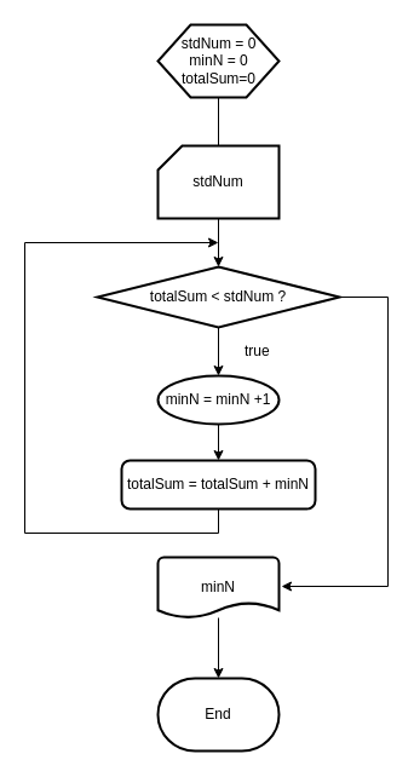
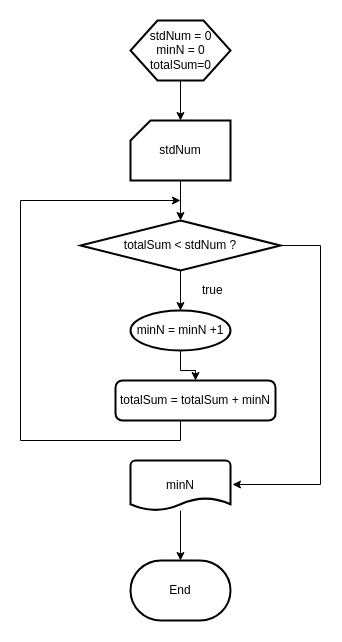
  <mxCell id="0" />
  <mxCell id="1" parent="0" />
  <mxCell id="2" value="End" style="strokeWidth=2;html=1;shape=mxgraph.flowchart.terminator;whiteSpace=wrap;" vertex="1" parent="1"><mxGeometry x="130" y="560" width="100" height="60" as="geometry" /></mxCell>
- <mxCell id="3" value="" style="edgeStyle=orthogonalEdgeStyle;rounded=0;orthogonalLoop=1;jettySize=auto;html=1;fontColor=#000000;endArrow=none;" edge="1" parent="1" source="4" target="6"><mxGeometry relative="1" as="geometry" /></mxCell>
+ <mxCell id="3" value="" style="edgeStyle=orthogonalEdgeStyle;rounded=0;orthogonalLoop=1;jettySize=auto;html=1;fontColor=#000000;" edge="1" parent="1" source="4" target="6"><mxGeometry relative="1" as="geometry" /></mxCell>
  <mxCell id="4" value="stdNum = 0&lt;br&gt;minN = 0&lt;br&gt;totalSum=0" style="verticalLabelPosition=middle;verticalAlign=middle;html=1;strokeWidth=2;shape=hexagon;perimeter=hexagonPerimeter2;arcSize=6;size=0.27;labelPosition=center;align=center;" vertex="1" parent="1"><mxGeometry x="130" y="20" width="100" height="60" as="geometry" /></mxCell>
  <mxCell id="5" value="" style="edgeStyle=orthogonalEdgeStyle;rounded=0;orthogonalLoop=1;jettySize=auto;html=1;fontColor=#000000;" edge="1" parent="1" source="6" target="9"><mxGeometry relative="1" as="geometry" /></mxCell>
  <mxCell id="6" value="stdNum" style="verticalLabelPosition=middle;verticalAlign=middle;html=1;strokeWidth=2;shape=card;whiteSpace=wrap;size=20;arcSize=12;labelPosition=center;align=center;fontColor=#000000;textDirection=ltr;" vertex="1" parent="1"><mxGeometry x="130" y="120" width="100" height="60" as="geometry" /></mxCell>
  <mxCell id="7" value="" style="edgeStyle=orthogonalEdgeStyle;rounded=0;orthogonalLoop=1;jettySize=auto;html=1;fontColor=#000000;" edge="1" parent="1" source="9" target="11"><mxGeometry relative="1" as="geometry"><mxPoint x="190" y="340" as="targetPoint" /></mxGeometry></mxCell>
  <mxCell id="8" value="" style="edgeStyle=orthogonalEdgeStyle;rounded=0;orthogonalLoop=1;jettySize=auto;html=1;fontColor=#000000;entryX=1.02;entryY=0.48;entryDx=0;entryDy=0;entryPerimeter=0;" edge="1" parent="1" source="9" target="16"><mxGeometry relative="1" as="geometry"><mxPoint x="300" y="470" as="targetPoint" /><Array as="points"><mxPoint x="320" y="245" /><mxPoint x="320" y="484" /></Array></mxGeometry></mxCell>
  <mxCell id="9" value="totalSum &amp;lt; stdNum ?" style="strokeWidth=2;html=1;shape=mxgraph.flowchart.decision;whiteSpace=wrap;fontColor=#000000;" vertex="1" parent="1"><mxGeometry x="80" y="220" width="200" height="50" as="geometry" /></mxCell>
  <mxCell id="10" value="" style="edgeStyle=orthogonalEdgeStyle;rounded=0;orthogonalLoop=1;jettySize=auto;html=1;fontColor=#000000;entryX=0.5;entryY=0;entryDx=0;entryDy=0;" edge="1" parent="1" source="11" target="13"><mxGeometry relative="1" as="geometry" /></mxCell>
  <mxCell id="11" value="minN = minN +1" style="ellipse;whiteSpace=wrap;html=1;absoluteArcSize=1;arcSize=14;strokeWidth=2;" vertex="1" parent="1"><mxGeometry x="130" y="310" width="100" height="40" as="geometry" /></mxCell>
  <mxCell id="12" value="" style="edgeStyle=orthogonalEdgeStyle;rounded=0;orthogonalLoop=1;jettySize=auto;html=1;fontColor=#000000;" edge="1" parent="1" source="13"><mxGeometry relative="1" as="geometry"><mxPoint x="180" y="200" as="targetPoint" /><Array as="points"><mxPoint x="180" y="440" /><mxPoint x="20" y="440" /><mxPoint x="20" y="200" /></Array></mxGeometry></mxCell>
- <mxCell id="13" value="totalSum = totalSum + minN" style="rounded=1;whiteSpace=wrap;html=1;absoluteArcSize=1;arcSize=14;strokeWidth=2;" vertex="1" parent="1"><mxGeometry x="100" y="380" width="160" height="40" as="geometry" /></mxCell>
+ <mxCell id="13" value="totalSum = totalSum + minN" style="rounded=1;whiteSpace=wrap;html=1;absoluteArcSize=1;arcSize=14;strokeWidth=2;" vertex="1" parent="1"><mxGeometry x="115" y="380" width="160" height="40" as="geometry" /></mxCell>
  <mxCell id="14" value="true" style="text;html=1;resizable=0;points=[];autosize=1;align=left;verticalAlign=top;spacingTop=-4;fontColor=#000000;" vertex="1" parent="1"><mxGeometry x="200" y="280" width="40" height="20" as="geometry" /></mxCell>
  <mxCell id="15" value="" style="edgeStyle=orthogonalEdgeStyle;rounded=0;orthogonalLoop=1;jettySize=auto;html=1;fontColor=#000000;" edge="1" parent="1" source="16" target="2"><mxGeometry relative="1" as="geometry" /></mxCell>
  <mxCell id="16" value="minN" style="strokeWidth=2;html=1;shape=mxgraph.flowchart.document2;whiteSpace=wrap;size=0.25;fontColor=#000000;" vertex="1" parent="1"><mxGeometry x="130" y="460" width="100" height="50" as="geometry" /></mxCell>
